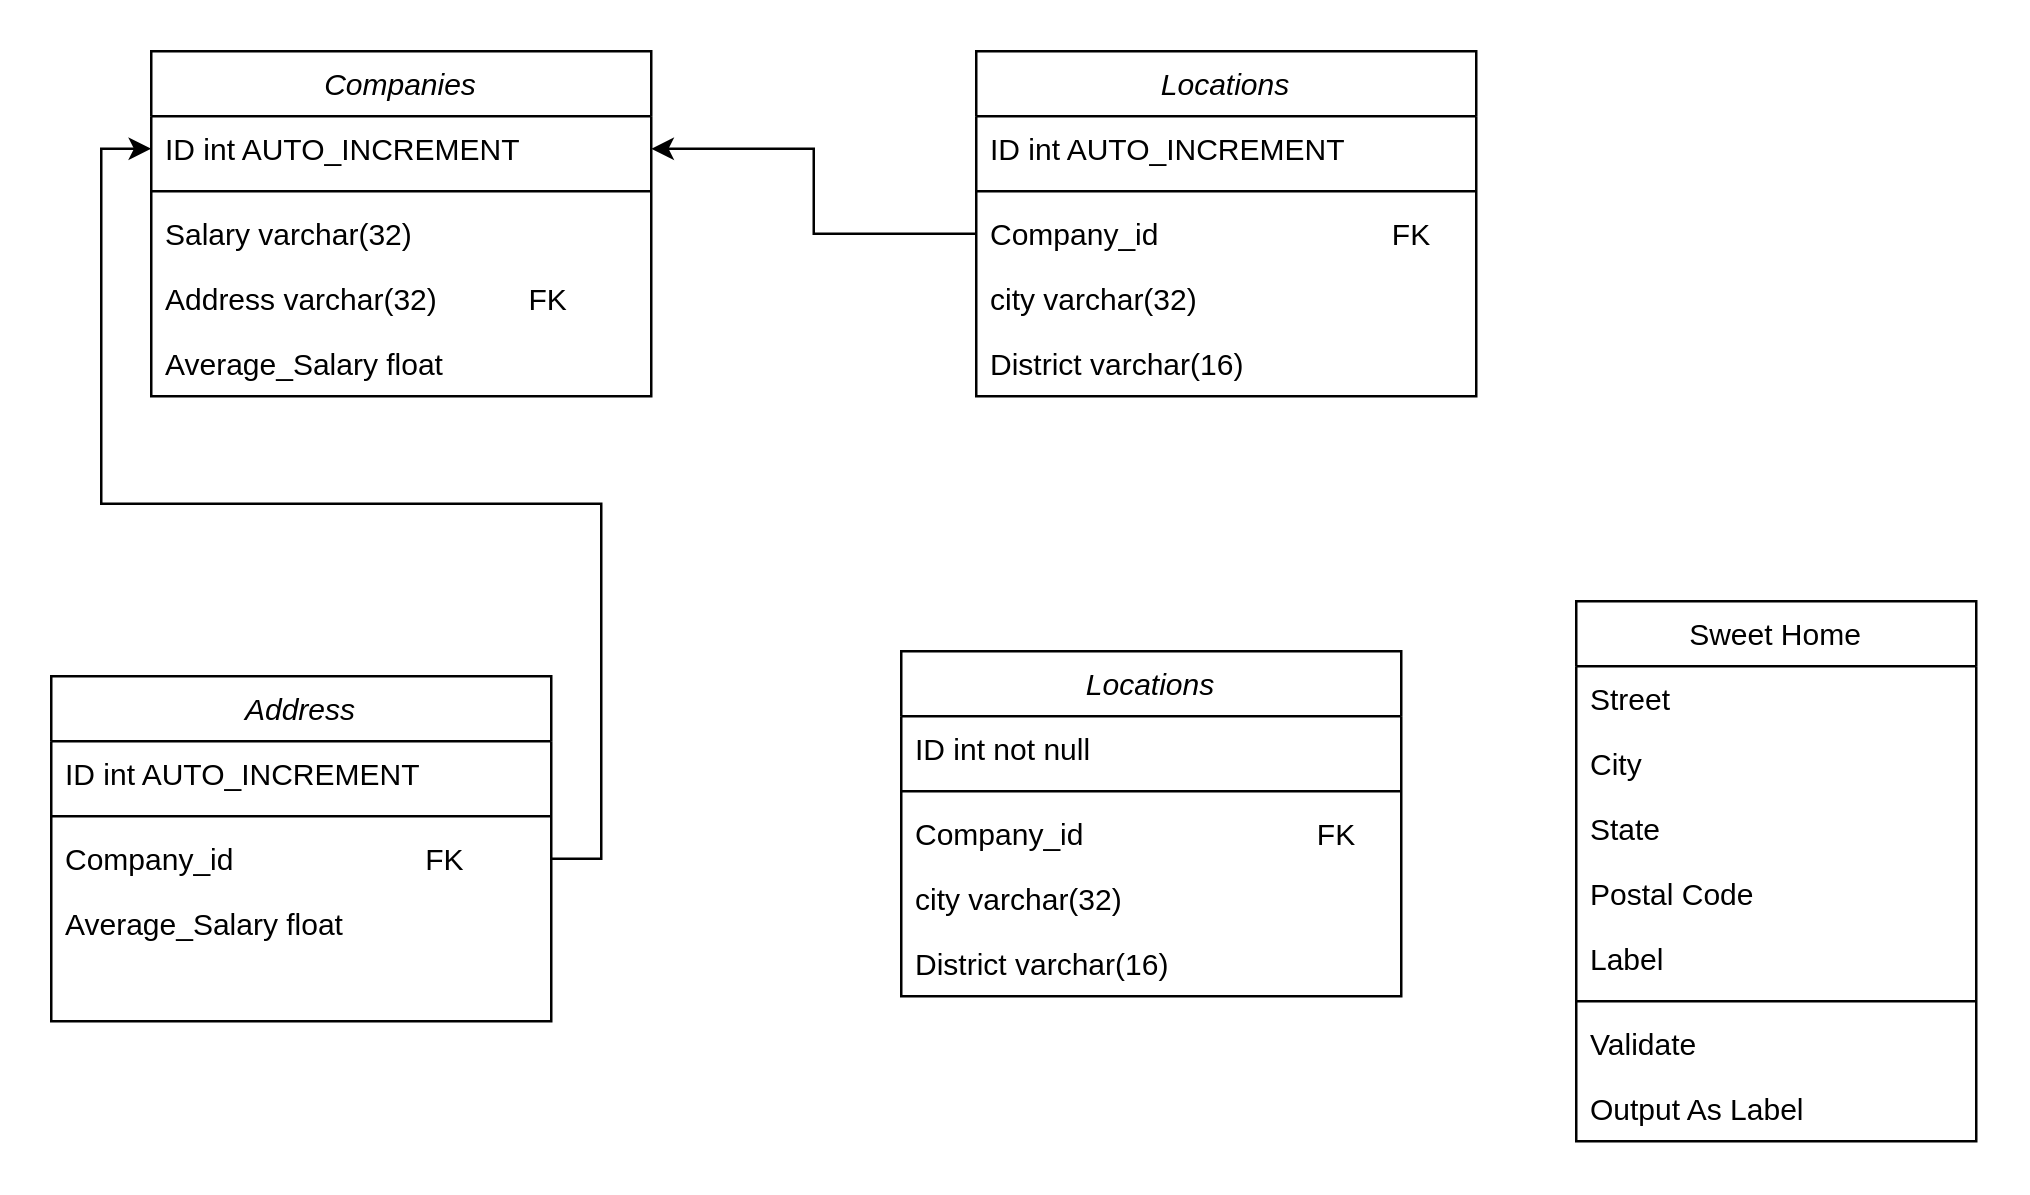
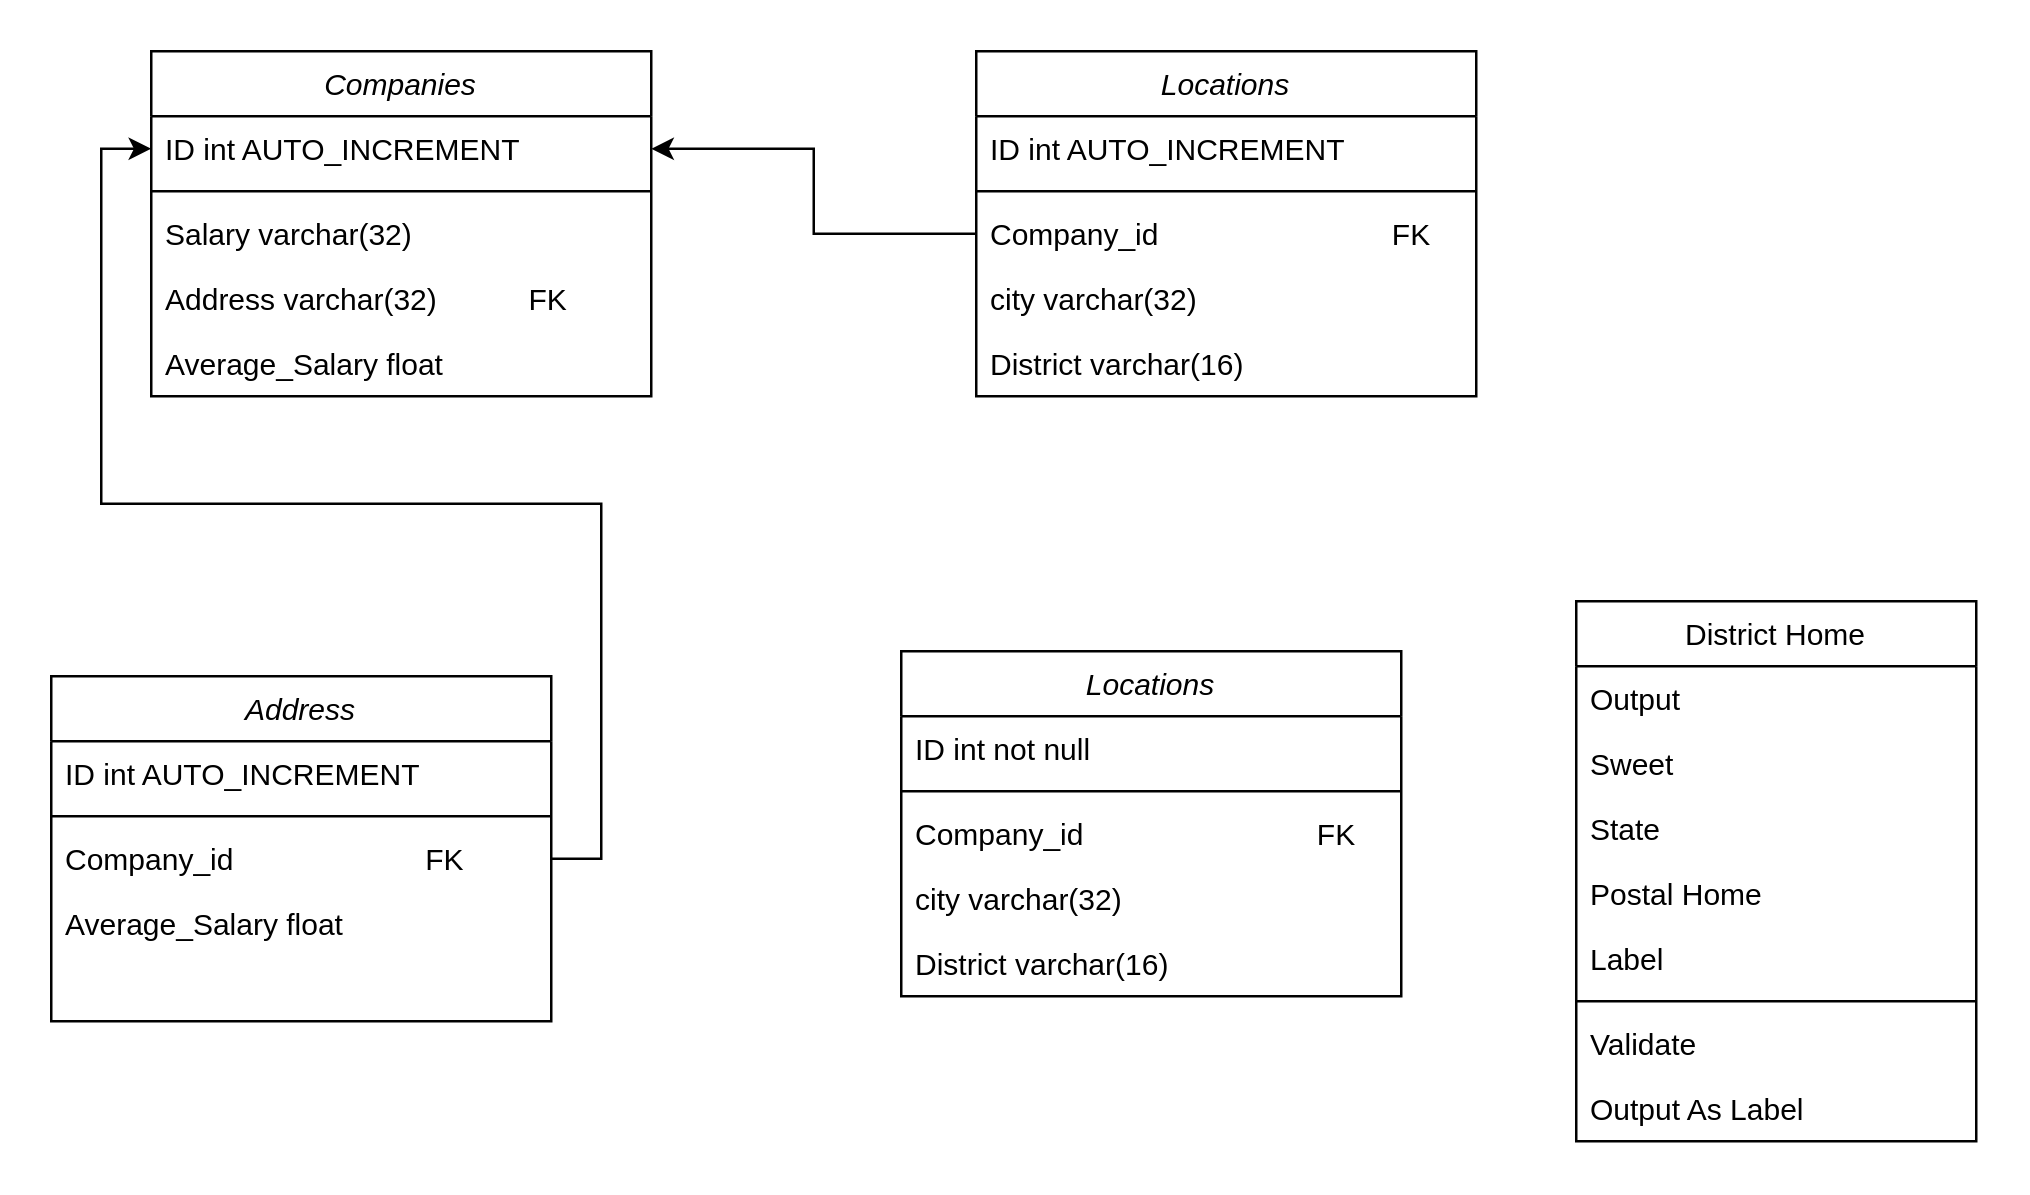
  <mxCell id="0" />
  <mxCell id="1" parent="0" />
  <mxCell id="2" value="Companies" style="swimlane;fontStyle=2;align=center;verticalAlign=top;childLayout=stackLayout;horizontal=1;startSize=26;horizontalStack=0;resizeParent=1;resizeLast=0;collapsible=1;marginBottom=0;rounded=0;shadow=0;strokeWidth=1;flipH=0;" parent="1" vertex="1"><mxGeometry x="60" y="20" width="200" height="138" as="geometry"><mxRectangle x="60" y="50" width="160" height="26" as="alternateBounds" /></mxGeometry></mxCell>
  <mxCell id="3" value="ID int AUTO_INCREMENT" style="text;align=left;verticalAlign=top;spacingLeft=4;spacingRight=4;overflow=hidden;rotatable=0;points=[[0,0.5],[1,0.5]];portConstraint=eastwest;" parent="2" vertex="1"><mxGeometry y="26" width="200" height="26" as="geometry" /></mxCell>
  <mxCell id="4" value="" style="line;html=1;strokeWidth=1;align=left;verticalAlign=middle;spacingTop=-1;spacingLeft=3;spacingRight=3;rotatable=0;labelPosition=right;points=[];portConstraint=eastwest;" parent="2" vertex="1"><mxGeometry y="52" width="200" height="8" as="geometry" /></mxCell>
  <mxCell id="5" value="Salary varchar(32)" style="text;align=left;verticalAlign=top;spacingLeft=4;spacingRight=4;overflow=hidden;rotatable=0;points=[[0,0.5],[1,0.5]];portConstraint=eastwest;rounded=0;shadow=0;html=0;flipH=0;" parent="2" vertex="1"><mxGeometry y="60" width="200" height="26" as="geometry" /></mxCell>
  <mxCell id="6" value="Address varchar(32)           FK" style="text;align=left;verticalAlign=top;spacingLeft=4;spacingRight=4;overflow=hidden;rotatable=0;points=[[0,0.5],[1,0.5]];portConstraint=eastwest;rounded=0;shadow=0;html=0;" parent="2" vertex="1"><mxGeometry y="86" width="200" height="26" as="geometry" /></mxCell>
  <mxCell id="7" value="Average_Salary float" style="text;align=left;verticalAlign=top;spacingLeft=4;spacingRight=4;overflow=hidden;rotatable=0;points=[[0,0.5],[1,0.5]];portConstraint=eastwest;" parent="2" vertex="1"><mxGeometry y="112" width="200" height="26" as="geometry" /></mxCell>
- <mxCell id="8" value="Sweet Home" style="swimlane;fontStyle=0;align=center;verticalAlign=top;childLayout=stackLayout;horizontal=1;startSize=26;horizontalStack=0;resizeParent=1;resizeLast=0;collapsible=1;marginBottom=0;rounded=0;shadow=0;strokeWidth=1;" parent="1" vertex="1"><mxGeometry x="630" y="240" width="160" height="216" as="geometry"><mxRectangle x="550" y="140" width="160" height="26" as="alternateBounds" /></mxGeometry></mxCell>
- <mxCell id="9" value="Street" style="text;align=left;verticalAlign=top;spacingLeft=4;spacingRight=4;overflow=hidden;rotatable=0;points=[[0,0.5],[1,0.5]];portConstraint=eastwest;" parent="8" vertex="1"><mxGeometry y="26" width="160" height="26" as="geometry" /></mxCell>
- <mxCell id="10" value="City" style="text;align=left;verticalAlign=top;spacingLeft=4;spacingRight=4;overflow=hidden;rotatable=0;points=[[0,0.5],[1,0.5]];portConstraint=eastwest;rounded=0;shadow=0;html=0;" parent="8" vertex="1"><mxGeometry y="52" width="160" height="26" as="geometry" /></mxCell>
+ <mxCell id="8" value="District Home" style="swimlane;fontStyle=0;align=center;verticalAlign=top;childLayout=stackLayout;horizontal=1;startSize=26;horizontalStack=0;resizeParent=1;resizeLast=0;collapsible=1;marginBottom=0;rounded=0;shadow=0;strokeWidth=1;" parent="1" vertex="1"><mxGeometry x="630" y="240" width="160" height="216" as="geometry"><mxRectangle x="550" y="140" width="160" height="26" as="alternateBounds" /></mxGeometry></mxCell>
+ <mxCell id="9" value="Output" style="text;align=left;verticalAlign=top;spacingLeft=4;spacingRight=4;overflow=hidden;rotatable=0;points=[[0,0.5],[1,0.5]];portConstraint=eastwest;" parent="8" vertex="1"><mxGeometry y="26" width="160" height="26" as="geometry" /></mxCell>
+ <mxCell id="10" value="Sweet" style="text;align=left;verticalAlign=top;spacingLeft=4;spacingRight=4;overflow=hidden;rotatable=0;points=[[0,0.5],[1,0.5]];portConstraint=eastwest;rounded=0;shadow=0;html=0;" parent="8" vertex="1"><mxGeometry y="52" width="160" height="26" as="geometry" /></mxCell>
  <mxCell id="11" value="State" style="text;align=left;verticalAlign=top;spacingLeft=4;spacingRight=4;overflow=hidden;rotatable=0;points=[[0,0.5],[1,0.5]];portConstraint=eastwest;rounded=0;shadow=0;html=0;" parent="8" vertex="1"><mxGeometry y="78" width="160" height="26" as="geometry" /></mxCell>
- <mxCell id="12" value="Postal Code" style="text;align=left;verticalAlign=top;spacingLeft=4;spacingRight=4;overflow=hidden;rotatable=0;points=[[0,0.5],[1,0.5]];portConstraint=eastwest;rounded=0;shadow=0;html=0;" parent="8" vertex="1"><mxGeometry y="104" width="160" height="26" as="geometry" /></mxCell>
+ <mxCell id="12" value="Postal Home" style="text;align=left;verticalAlign=top;spacingLeft=4;spacingRight=4;overflow=hidden;rotatable=0;points=[[0,0.5],[1,0.5]];portConstraint=eastwest;rounded=0;shadow=0;html=0;" parent="8" vertex="1"><mxGeometry y="104" width="160" height="26" as="geometry" /></mxCell>
  <mxCell id="13" value="Label" style="text;align=left;verticalAlign=top;spacingLeft=4;spacingRight=4;overflow=hidden;rotatable=0;points=[[0,0.5],[1,0.5]];portConstraint=eastwest;rounded=0;shadow=0;html=0;" parent="8" vertex="1"><mxGeometry y="130" width="160" height="26" as="geometry" /></mxCell>
  <mxCell id="14" value="" style="line;html=1;strokeWidth=1;align=left;verticalAlign=middle;spacingTop=-1;spacingLeft=3;spacingRight=3;rotatable=0;labelPosition=right;points=[];portConstraint=eastwest;" parent="8" vertex="1"><mxGeometry y="156" width="160" height="8" as="geometry" /></mxCell>
  <mxCell id="15" value="Validate" style="text;align=left;verticalAlign=top;spacingLeft=4;spacingRight=4;overflow=hidden;rotatable=0;points=[[0,0.5],[1,0.5]];portConstraint=eastwest;" parent="8" vertex="1"><mxGeometry y="164" width="160" height="26" as="geometry" /></mxCell>
  <mxCell id="16" value="Output As Label" style="text;align=left;verticalAlign=top;spacingLeft=4;spacingRight=4;overflow=hidden;rotatable=0;points=[[0,0.5],[1,0.5]];portConstraint=eastwest;" parent="8" vertex="1"><mxGeometry y="190" width="160" height="26" as="geometry" /></mxCell>
  <mxCell id="17" value="Locations" style="swimlane;fontStyle=2;align=center;verticalAlign=top;childLayout=stackLayout;horizontal=1;startSize=26;horizontalStack=0;resizeParent=1;resizeLast=0;collapsible=1;marginBottom=0;rounded=0;shadow=0;strokeWidth=1;flipH=0;" vertex="1" parent="1"><mxGeometry x="390" y="20" width="200" height="138" as="geometry"><mxRectangle x="60" y="50" width="160" height="26" as="alternateBounds" /></mxGeometry></mxCell>
  <mxCell id="18" value="ID int AUTO_INCREMENT" style="text;align=left;verticalAlign=top;spacingLeft=4;spacingRight=4;overflow=hidden;rotatable=0;points=[[0,0.5],[1,0.5]];portConstraint=eastwest;" vertex="1" parent="17"><mxGeometry y="26" width="200" height="26" as="geometry" /></mxCell>
  <mxCell id="19" value="" style="line;html=1;strokeWidth=1;align=left;verticalAlign=middle;spacingTop=-1;spacingLeft=3;spacingRight=3;rotatable=0;labelPosition=right;points=[];portConstraint=eastwest;" vertex="1" parent="17"><mxGeometry y="52" width="200" height="8" as="geometry" /></mxCell>
  <mxCell id="20" value="Company_id                            FK" style="text;align=left;verticalAlign=top;spacingLeft=4;spacingRight=4;overflow=hidden;rotatable=0;points=[[0,0.5],[1,0.5]];portConstraint=eastwest;rounded=0;shadow=0;html=0;flipH=0;" vertex="1" parent="17"><mxGeometry y="60" width="200" height="26" as="geometry" /></mxCell>
  <mxCell id="21" value="city varchar(32)                      " style="text;align=left;verticalAlign=top;spacingLeft=4;spacingRight=4;overflow=hidden;rotatable=0;points=[[0,0.5],[1,0.5]];portConstraint=eastwest;rounded=0;shadow=0;html=0;" vertex="1" parent="17"><mxGeometry y="86" width="200" height="26" as="geometry" /></mxCell>
  <mxCell id="22" value="District varchar(16)" style="text;align=left;verticalAlign=top;spacingLeft=4;spacingRight=4;overflow=hidden;rotatable=0;points=[[0,0.5],[1,0.5]];portConstraint=eastwest;" vertex="1" parent="17"><mxGeometry y="112" width="200" height="26" as="geometry" /></mxCell>
  <mxCell id="23" value="Address" style="swimlane;fontStyle=2;align=center;verticalAlign=top;childLayout=stackLayout;horizontal=1;startSize=26;horizontalStack=0;resizeParent=1;resizeLast=0;collapsible=1;marginBottom=0;rounded=0;shadow=0;strokeWidth=1;flipH=0;" vertex="1" parent="1"><mxGeometry x="20" y="270" width="200" height="138" as="geometry"><mxRectangle x="60" y="50" width="160" height="26" as="alternateBounds" /></mxGeometry></mxCell>
  <mxCell id="24" value="ID int AUTO_INCREMENT" style="text;align=left;verticalAlign=top;spacingLeft=4;spacingRight=4;overflow=hidden;rotatable=0;points=[[0,0.5],[1,0.5]];portConstraint=eastwest;" vertex="1" parent="23"><mxGeometry y="26" width="200" height="26" as="geometry" /></mxCell>
  <mxCell id="25" value="" style="line;html=1;strokeWidth=1;align=left;verticalAlign=middle;spacingTop=-1;spacingLeft=3;spacingRight=3;rotatable=0;labelPosition=right;points=[];portConstraint=eastwest;" vertex="1" parent="23"><mxGeometry y="52" width="200" height="8" as="geometry" /></mxCell>
  <mxCell id="26" value="Company_id                       FK" style="text;align=left;verticalAlign=top;spacingLeft=4;spacingRight=4;overflow=hidden;rotatable=0;points=[[0,0.5],[1,0.5]];portConstraint=eastwest;rounded=0;shadow=0;html=0;flipH=0;" vertex="1" parent="23"><mxGeometry y="60" width="200" height="26" as="geometry" /></mxCell>
  <mxCell id="27" value="Average_Salary float" style="text;align=left;verticalAlign=top;spacingLeft=4;spacingRight=4;overflow=hidden;rotatable=0;points=[[0,0.5],[1,0.5]];portConstraint=eastwest;" vertex="1" parent="23"><mxGeometry y="86" width="200" height="26" as="geometry" /></mxCell>
  <mxCell id="28" style="edgeStyle=orthogonalEdgeStyle;rounded=0;orthogonalLoop=1;jettySize=auto;html=1;entryX=0;entryY=0.5;entryDx=0;entryDy=0;" edge="1" parent="1" source="26" target="3"><mxGeometry relative="1" as="geometry" /></mxCell>
  <mxCell id="29" style="edgeStyle=orthogonalEdgeStyle;rounded=0;orthogonalLoop=1;jettySize=auto;html=1;entryX=1;entryY=0.5;entryDx=0;entryDy=0;" edge="1" parent="1" source="20" target="3"><mxGeometry relative="1" as="geometry" /></mxCell>
  <mxCell id="30" value="Locations" style="swimlane;fontStyle=2;align=center;verticalAlign=top;childLayout=stackLayout;horizontal=1;startSize=26;horizontalStack=0;resizeParent=1;resizeLast=0;collapsible=1;marginBottom=0;rounded=0;shadow=0;strokeWidth=1;flipH=0;" vertex="1" parent="1"><mxGeometry x="360" y="260" width="200" height="138" as="geometry"><mxRectangle x="60" y="50" width="160" height="26" as="alternateBounds" /></mxGeometry></mxCell>
  <mxCell id="31" value="ID int not null" style="text;align=left;verticalAlign=top;spacingLeft=4;spacingRight=4;overflow=hidden;rotatable=0;points=[[0,0.5],[1,0.5]];portConstraint=eastwest;" vertex="1" parent="30"><mxGeometry y="26" width="200" height="26" as="geometry" /></mxCell>
  <mxCell id="32" value="" style="line;html=1;strokeWidth=1;align=left;verticalAlign=middle;spacingTop=-1;spacingLeft=3;spacingRight=3;rotatable=0;labelPosition=right;points=[];portConstraint=eastwest;" vertex="1" parent="30"><mxGeometry y="52" width="200" height="8" as="geometry" /></mxCell>
  <mxCell id="33" value="Company_id                            FK" style="text;align=left;verticalAlign=top;spacingLeft=4;spacingRight=4;overflow=hidden;rotatable=0;points=[[0,0.5],[1,0.5]];portConstraint=eastwest;rounded=0;shadow=0;html=0;flipH=0;" vertex="1" parent="30"><mxGeometry y="60" width="200" height="26" as="geometry" /></mxCell>
  <mxCell id="34" value="city varchar(32)                      " style="text;align=left;verticalAlign=top;spacingLeft=4;spacingRight=4;overflow=hidden;rotatable=0;points=[[0,0.5],[1,0.5]];portConstraint=eastwest;rounded=0;shadow=0;html=0;" vertex="1" parent="30"><mxGeometry y="86" width="200" height="26" as="geometry" /></mxCell>
  <mxCell id="35" value="District varchar(16)" style="text;align=left;verticalAlign=top;spacingLeft=4;spacingRight=4;overflow=hidden;rotatable=0;points=[[0,0.5],[1,0.5]];portConstraint=eastwest;" vertex="1" parent="30"><mxGeometry y="112" width="200" height="26" as="geometry" /></mxCell>
